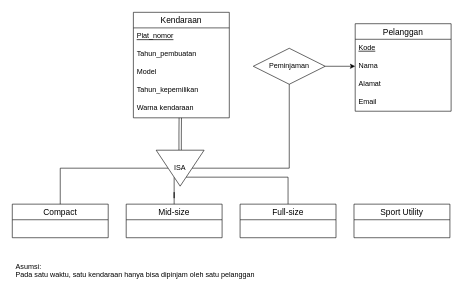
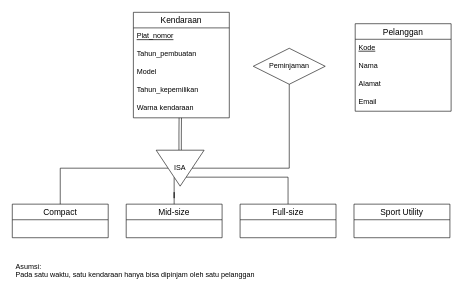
  <mxCell id="0" />
  <mxCell id="1" parent="0" />
  <mxCell id="2" value="Kendaraan" style="swimlane;fontStyle=0;childLayout=stackLayout;horizontal=1;startSize=26;horizontalStack=0;resizeParent=1;resizeParentMax=0;resizeLast=0;collapsible=1;marginBottom=0;align=center;fontSize=14;" vertex="1" parent="1"><mxGeometry x="222" y="20" width="160" height="176" as="geometry" /></mxCell>
  <mxCell id="3" value="Plat_nomor" style="text;strokeColor=none;fillColor=none;spacingLeft=4;spacingRight=4;overflow=hidden;rotatable=0;points=[[0,0.5],[1,0.5]];portConstraint=eastwest;fontSize=12;fontStyle=4" vertex="1" parent="2"><mxGeometry y="26" width="160" height="30" as="geometry" /></mxCell>
  <mxCell id="4" value="Tahun_pembuatan" style="text;strokeColor=none;fillColor=none;spacingLeft=4;spacingRight=4;overflow=hidden;rotatable=0;points=[[0,0.5],[1,0.5]];portConstraint=eastwest;fontSize=12;" vertex="1" parent="2"><mxGeometry y="56" width="160" height="30" as="geometry" /></mxCell>
  <mxCell id="5" value="Model" style="text;strokeColor=none;fillColor=none;spacingLeft=4;spacingRight=4;overflow=hidden;rotatable=0;points=[[0,0.5],[1,0.5]];portConstraint=eastwest;fontSize=12;" vertex="1" parent="2"><mxGeometry y="86" width="160" height="30" as="geometry" /></mxCell>
  <mxCell id="6" value="Tahun_kepemilikan" style="text;strokeColor=none;fillColor=none;spacingLeft=4;spacingRight=4;overflow=hidden;rotatable=0;points=[[0,0.5],[1,0.5]];portConstraint=eastwest;fontSize=12;" vertex="1" parent="2"><mxGeometry y="116" width="160" height="30" as="geometry" /></mxCell>
  <mxCell id="7" value="Warna kendaraan" style="text;strokeColor=none;fillColor=none;spacingLeft=4;spacingRight=4;overflow=hidden;rotatable=0;points=[[0,0.5],[1,0.5]];portConstraint=eastwest;fontSize=12;" vertex="1" parent="2"><mxGeometry y="146" width="160" height="30" as="geometry" /></mxCell>
  <mxCell id="8" value="Compact" style="swimlane;fontStyle=0;childLayout=stackLayout;horizontal=1;startSize=26;horizontalStack=0;resizeParent=1;resizeParentMax=0;resizeLast=0;collapsible=1;marginBottom=0;align=center;fontSize=14;" vertex="1" parent="1"><mxGeometry x="20" y="340" width="160" height="56" as="geometry" /></mxCell>
  <mxCell id="9" value="Mid-size" style="swimlane;fontStyle=0;childLayout=stackLayout;horizontal=1;startSize=26;horizontalStack=0;resizeParent=1;resizeParentMax=0;resizeLast=0;collapsible=1;marginBottom=0;align=center;fontSize=14;" vertex="1" parent="1"><mxGeometry x="210" y="340" width="160" height="56" as="geometry" /></mxCell>
  <mxCell id="10" value="Full-size" style="swimlane;fontStyle=0;childLayout=stackLayout;horizontal=1;startSize=26;horizontalStack=0;resizeParent=1;resizeParentMax=0;resizeLast=0;collapsible=1;marginBottom=0;align=center;fontSize=14;" vertex="1" parent="1"><mxGeometry x="400" y="340" width="160" height="56" as="geometry" /></mxCell>
  <mxCell id="11" value="Sport Utility" style="swimlane;fontStyle=0;childLayout=stackLayout;horizontal=1;startSize=26;horizontalStack=0;resizeParent=1;resizeParentMax=0;resizeLast=0;collapsible=1;marginBottom=0;align=center;fontSize=14;" vertex="1" parent="1"><mxGeometry x="590" y="340" width="160" height="56" as="geometry" /></mxCell>
  <mxCell id="12" value="Pelanggan" style="swimlane;fontStyle=0;childLayout=stackLayout;horizontal=1;startSize=26;horizontalStack=0;resizeParent=1;resizeParentMax=0;resizeLast=0;collapsible=1;marginBottom=0;align=center;fontSize=14;" vertex="1" parent="1"><mxGeometry x="592" y="39" width="160" height="146" as="geometry" /></mxCell>
  <mxCell id="13" value="Kode" style="text;strokeColor=none;fillColor=none;spacingLeft=4;spacingRight=4;overflow=hidden;rotatable=0;points=[[0,0.5],[1,0.5]];portConstraint=eastwest;fontSize=12;fontStyle=4" vertex="1" parent="12"><mxGeometry y="26" width="160" height="30" as="geometry" /></mxCell>
  <mxCell id="14" value="Nama" style="text;strokeColor=none;fillColor=none;spacingLeft=4;spacingRight=4;overflow=hidden;rotatable=0;points=[[0,0.5],[1,0.5]];portConstraint=eastwest;fontSize=12;" vertex="1" parent="12"><mxGeometry y="56" width="160" height="30" as="geometry" /></mxCell>
  <mxCell id="15" value="Alamat " style="text;strokeColor=none;fillColor=none;spacingLeft=4;spacingRight=4;overflow=hidden;rotatable=0;points=[[0,0.5],[1,0.5]];portConstraint=eastwest;fontSize=12;" vertex="1" parent="12"><mxGeometry y="86" width="160" height="30" as="geometry" /></mxCell>
  <mxCell id="16" value="Email" style="text;strokeColor=none;fillColor=none;spacingLeft=4;spacingRight=4;overflow=hidden;rotatable=0;points=[[0,0.5],[1,0.5]];portConstraint=eastwest;fontSize=12;" vertex="1" parent="12"><mxGeometry y="116" width="160" height="30" as="geometry" /></mxCell>
  <mxCell id="17" value="Peminjaman" style="shape=rhombus;perimeter=rhombusPerimeter;whiteSpace=wrap;html=1;align=center;" vertex="1" parent="1"><mxGeometry x="422" y="80" width="120" height="60" as="geometry" /></mxCell>
- <mxCell id="18" style="edgeStyle=orthogonalEdgeStyle;rounded=0;orthogonalLoop=1;jettySize=auto;html=1;exitX=1;exitY=0.5;exitDx=0;exitDy=0;entryX=0;entryY=0.5;entryDx=0;entryDy=0;endArrow=classic;endFill=1;" edge="1" parent="1" source="17" target="14"><mxGeometry relative="1" as="geometry" /></mxCell>
  <mxCell id="19" style="edgeStyle=orthogonalEdgeStyle;rounded=0;orthogonalLoop=1;jettySize=auto;html=1;exitX=0.5;exitY=0;exitDx=0;exitDy=0;entryX=0.5;entryY=0;entryDx=0;entryDy=0;endArrow=none;endFill=0;" edge="1" parent="1" source="24" target="8"><mxGeometry relative="1" as="geometry" /></mxCell>
  <mxCell id="20" style="edgeStyle=orthogonalEdgeStyle;rounded=0;orthogonalLoop=1;jettySize=auto;html=1;exitX=0;exitY=0.25;exitDx=0;exitDy=0;entryX=0.5;entryY=0;entryDx=0;entryDy=0;endArrow=none;endFill=0;" edge="1" parent="1" source="24" target="9"><mxGeometry relative="1" as="geometry" /></mxCell>
  <mxCell id="21" style="edgeStyle=orthogonalEdgeStyle;rounded=0;orthogonalLoop=1;jettySize=auto;html=1;exitX=0;exitY=0.75;exitDx=0;exitDy=0;entryX=0.5;entryY=0;entryDx=0;entryDy=0;endArrow=none;endFill=0;" edge="1" parent="1" source="24" target="10"><mxGeometry relative="1" as="geometry" /></mxCell>
  <mxCell id="22" style="edgeStyle=orthogonalEdgeStyle;rounded=0;orthogonalLoop=1;jettySize=auto;html=1;exitX=0.5;exitY=1;exitDx=0;exitDy=0;endArrow=none;endFill=0;" edge="1" parent="1" source="24" target="17"><mxGeometry relative="1" as="geometry" /></mxCell>
  <mxCell id="23" style="edgeStyle=orthogonalEdgeStyle;rounded=0;orthogonalLoop=1;jettySize=auto;html=1;exitX=1;exitY=0.5;exitDx=0;exitDy=0;entryX=0.489;entryY=1.002;entryDx=0;entryDy=0;entryPerimeter=0;endArrow=none;endFill=0;shape=link;" edge="1" parent="1" source="24" target="7"><mxGeometry relative="1" as="geometry" /></mxCell>
  <mxCell id="24" value="ISA" style="triangle;whiteSpace=wrap;html=1;flipV=1;direction=north;" vertex="1" parent="1"><mxGeometry x="260" y="250" width="80" height="60" as="geometry" /></mxCell>
  <mxCell id="25" value="Asumsi:&#10;Pada satu waktu, satu kendaraan hanya bisa dipinjam oleh satu pelanggan" style="text;strokeColor=none;fillColor=none;spacingLeft=4;spacingRight=4;overflow=hidden;rotatable=0;points=[[0,0.5],[1,0.5]];portConstraint=eastwest;fontSize=12;" vertex="1" parent="1"><mxGeometry x="20" y="430" width="540" height="30" as="geometry" /></mxCell>
